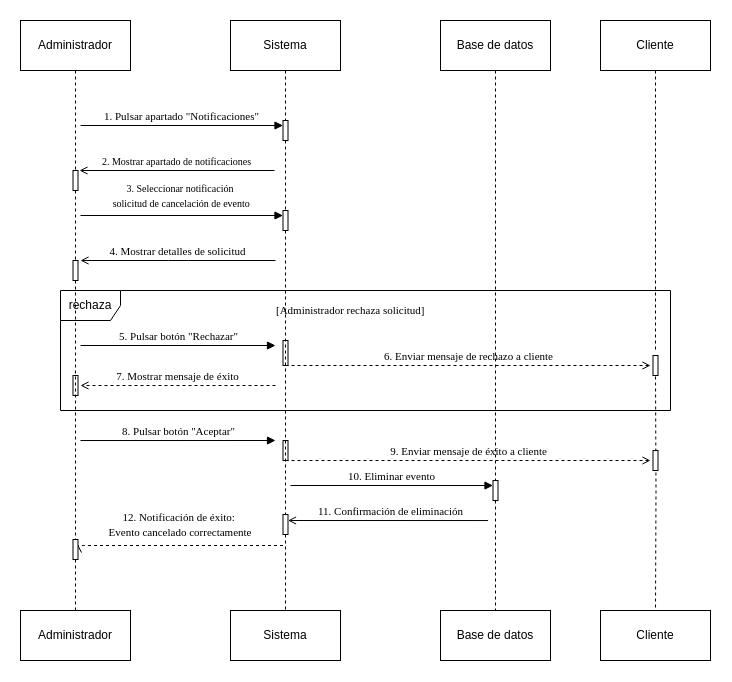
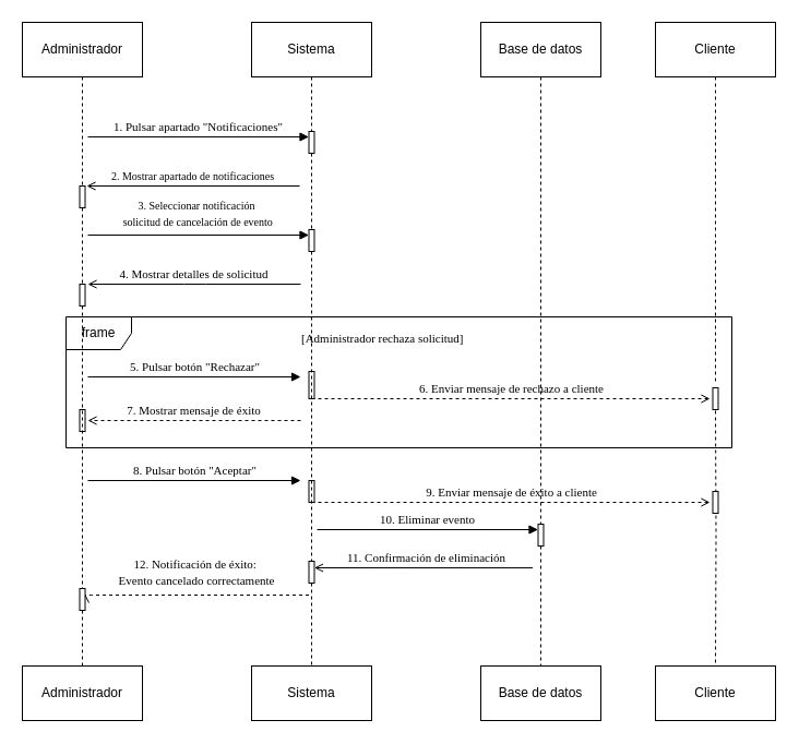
  <mxCell id="0" />
  <mxCell id="1" parent="0" />
  <mxCell id="2" style="edgeStyle=orthogonalEdgeStyle;rounded=0;orthogonalLoop=1;jettySize=auto;html=1;endArrow=none;startFill=0;dashed=1;" edge="1" parent="1" source="44" target="8"><mxGeometry relative="1" as="geometry" /></mxCell>
  <mxCell id="3" value="Administrador" style="html=1;whiteSpace=wrap;" vertex="1" parent="1"><mxGeometry x="20" y="20" width="110" height="50" as="geometry" /></mxCell>
  <mxCell id="4" style="edgeStyle=orthogonalEdgeStyle;rounded=0;orthogonalLoop=1;jettySize=auto;html=1;endArrow=none;startFill=0;dashed=1;" edge="1" parent="1" source="49" target="9"><mxGeometry relative="1" as="geometry" /></mxCell>
  <mxCell id="5" value="Sistema&lt;span style=&quot;color: rgba(0, 0, 0, 0); font-family: monospace; font-size: 0px; text-align: start; text-wrap-mode: nowrap;&quot;&gt;%3CmxGraphModel%3E%3Croot%3E%3CmxCell%20id%3D%220%22%2F%3E%3CmxCell%20id%3D%221%22%20parent%3D%220%22%2F%3E%3CmxCell%20id%3D%222%22%20value%3D%22Usuario%22%20style%3D%22html%3D1%3BwhiteSpace%3Dwrap%3B%22%20vertex%3D%221%22%20parent%3D%221%22%3E%3CmxGeometry%20x%3D%2270%22%20y%3D%2240%22%20width%3D%22110%22%20height%3D%2250%22%20as%3D%22geometry%22%2F%3E%3C%2FmxCell%3E%3C%2Froot%3E%3C%2FmxGraphModel%3E&lt;/span&gt;" style="html=1;whiteSpace=wrap;" vertex="1" parent="1"><mxGeometry x="230" y="20" width="110" height="50" as="geometry" /></mxCell>
  <mxCell id="6" style="edgeStyle=orthogonalEdgeStyle;rounded=0;orthogonalLoop=1;jettySize=auto;html=1;endArrow=none;startFill=0;dashed=1;" edge="1" parent="1" source="47" target="10"><mxGeometry relative="1" as="geometry" /></mxCell>
  <mxCell id="7" value="Base de datos" style="html=1;whiteSpace=wrap;" vertex="1" parent="1"><mxGeometry x="440" y="20" width="110" height="50" as="geometry" /></mxCell>
  <mxCell id="8" value="Administrador" style="html=1;whiteSpace=wrap;" vertex="1" parent="1"><mxGeometry x="20" y="610" width="110" height="50" as="geometry" /></mxCell>
  <mxCell id="9" value="Sistema&lt;span style=&quot;color: rgba(0, 0, 0, 0); font-family: monospace; font-size: 0px; text-align: start; text-wrap-mode: nowrap;&quot;&gt;%3CmxGraphModel%3E%3Croot%3E%3CmxCell%20id%3D%220%22%2F%3E%3CmxCell%20id%3D%221%22%20parent%3D%220%22%2F%3E%3CmxCell%20id%3D%222%22%20value%3D%22Usuario%22%20style%3D%22html%3D1%3BwhiteSpace%3Dwrap%3B%22%20vertex%3D%221%22%20parent%3D%221%22%3E%3CmxGeometry%20x%3D%2270%22%20y%3D%2240%22%20width%3D%22110%22%20height%3D%2250%22%20as%3D%22geometry%22%2F%3E%3C%2FmxCell%3E%3C%2Froot%3E%3C%2FmxGraphModel%3E&lt;/span&gt;" style="html=1;whiteSpace=wrap;" vertex="1" parent="1"><mxGeometry x="230" y="610" width="110" height="50" as="geometry" /></mxCell>
  <mxCell id="10" value="Base de datos" style="html=1;whiteSpace=wrap;" vertex="1" parent="1"><mxGeometry x="440" y="610" width="110" height="50" as="geometry" /></mxCell>
  <mxCell id="11" value="1. Pulsar apartado &quot;Notificaciones&quot;" style="html=1;verticalAlign=bottom;endArrow=block;labelBackgroundColor=none;fontFamily=Verdana;fontSize=11;elbow=vertical;entryX=0;entryY=0.25;entryDx=0;entryDy=0;" edge="1" parent="1" target="19"><mxGeometry x="0.002" relative="1" as="geometry"><mxPoint x="80" y="125" as="sourcePoint" /><mxPoint x="275" y="130" as="targetPoint" /><mxPoint as="offset" /></mxGeometry></mxCell>
  <mxCell id="12" value="2. Mostrar apartado de notificaciones" style="html=1;verticalAlign=bottom;endArrow=open;labelBackgroundColor=none;fontFamily=Verdana;fontSize=10;edgeStyle=elbowEdgeStyle;elbow=vertical;" edge="1" parent="1"><mxGeometry relative="1" as="geometry"><mxPoint x="274" y="170" as="sourcePoint" /><mxPoint x="79" y="170" as="targetPoint" /></mxGeometry></mxCell>
  <mxCell id="13" value="" style="html=1;verticalAlign=bottom;endArrow=block;labelBackgroundColor=none;fontFamily=Verdana;fontSize=10;elbow=vertical;entryX=0;entryY=0.25;entryDx=0;entryDy=0;" edge="1" parent="1" target="23"><mxGeometry x="0.002" relative="1" as="geometry"><mxPoint x="80" y="215" as="sourcePoint" /><mxPoint x="274" y="220" as="targetPoint" /><mxPoint as="offset" /></mxGeometry></mxCell>
  <mxCell id="14" value="4. Mostrar detalles de solicitud" style="html=1;verticalAlign=bottom;endArrow=open;labelBackgroundColor=none;fontFamily=Verdana;fontSize=11;edgeStyle=elbowEdgeStyle;elbow=horizontal;" edge="1" parent="1"><mxGeometry x="0.001" relative="1" as="geometry"><mxPoint x="275" y="260" as="sourcePoint" /><mxPoint x="80" y="260" as="targetPoint" /><mxPoint as="offset" /></mxGeometry></mxCell>
  <mxCell id="15" value="[Administrador rechaza solicitud]" style="text;html=1;strokeColor=none;fillColor=none;align=left;verticalAlign=middle;whiteSpace=wrap;rounded=0;fontFamily=Verdana;fontSize=11;fontStyle=0;" vertex="1" parent="1"><mxGeometry x="274" y="300" width="186" height="20" as="geometry" /></mxCell>
  <mxCell id="16" value="Cliente" style="html=1;whiteSpace=wrap;" vertex="1" parent="1"><mxGeometry x="600" y="610" width="110" height="50" as="geometry" /></mxCell>
  <mxCell id="17" value="Cliente" style="html=1;whiteSpace=wrap;" vertex="1" parent="1"><mxGeometry x="600" y="20" width="110" height="50" as="geometry" /></mxCell>
  <mxCell id="18" value="" style="edgeStyle=orthogonalEdgeStyle;rounded=0;orthogonalLoop=1;jettySize=auto;html=1;endArrow=none;startFill=0;dashed=1;" edge="1" parent="1" source="5" target="19"><mxGeometry relative="1" as="geometry"><mxPoint x="285" y="70" as="sourcePoint" /><mxPoint x="285" y="810" as="targetPoint" /></mxGeometry></mxCell>
  <mxCell id="19" value="" style="rounded=0;whiteSpace=wrap;html=1;" vertex="1" parent="1"><mxGeometry x="282.5" y="120" width="5" height="20" as="geometry" /></mxCell>
  <mxCell id="20" value="" style="edgeStyle=orthogonalEdgeStyle;rounded=0;orthogonalLoop=1;jettySize=auto;html=1;endArrow=none;startFill=0;dashed=1;" edge="1" parent="1" source="3" target="21"><mxGeometry relative="1" as="geometry"><mxPoint x="75" y="70" as="sourcePoint" /><mxPoint x="75" y="810" as="targetPoint" /></mxGeometry></mxCell>
  <mxCell id="21" value="" style="rounded=0;whiteSpace=wrap;html=1;" vertex="1" parent="1"><mxGeometry x="72.5" y="170" width="5" height="20" as="geometry" /></mxCell>
  <mxCell id="22" value="" style="edgeStyle=orthogonalEdgeStyle;rounded=0;orthogonalLoop=1;jettySize=auto;html=1;endArrow=none;startFill=0;dashed=1;" edge="1" parent="1" source="19" target="23"><mxGeometry relative="1" as="geometry"><mxPoint x="285" y="170" as="sourcePoint" /><mxPoint x="285" y="810" as="targetPoint" /></mxGeometry></mxCell>
  <mxCell id="23" value="" style="rounded=0;whiteSpace=wrap;html=1;" vertex="1" parent="1"><mxGeometry x="282.5" y="210" width="5" height="20" as="geometry" /></mxCell>
  <mxCell id="24" value="" style="edgeStyle=orthogonalEdgeStyle;rounded=0;orthogonalLoop=1;jettySize=auto;html=1;endArrow=none;startFill=0;dashed=1;" edge="1" parent="1" source="21" target="25"><mxGeometry relative="1" as="geometry"><mxPoint x="75" y="240" as="sourcePoint" /><mxPoint x="75" y="810" as="targetPoint" /></mxGeometry></mxCell>
  <mxCell id="25" value="" style="rounded=0;whiteSpace=wrap;html=1;" vertex="1" parent="1"><mxGeometry x="72.5" y="260" width="5" height="20" as="geometry" /></mxCell>
  <mxCell id="26" value="" style="edgeStyle=orthogonalEdgeStyle;rounded=0;orthogonalLoop=1;jettySize=auto;html=1;dashed=1;endArrow=none;startFill=0;" edge="1" parent="1" source="17"><mxGeometry relative="1" as="geometry"><mxPoint x="665" y="70" as="sourcePoint" /><mxPoint x="655" y="350" as="targetPoint" /></mxGeometry></mxCell>
  <mxCell id="27" value="" style="edgeStyle=orthogonalEdgeStyle;rounded=0;orthogonalLoop=1;jettySize=auto;html=1;dashed=1;endArrow=none;startFill=0;entryX=0.5;entryY=0;entryDx=0;entryDy=0;" edge="1" parent="1" target="16"><mxGeometry relative="1" as="geometry"><mxPoint x="655" y="370" as="sourcePoint" /><mxPoint x="655.034" y="540" as="targetPoint" /></mxGeometry></mxCell>
  <mxCell id="28" value="&lt;span style=&quot;font-family: Verdana; font-size: 10px; text-wrap-mode: nowrap;&quot;&gt;3. Seleccionar notificación&lt;/span&gt;&lt;div&gt;&lt;span style=&quot;font-family: Verdana; font-size: 10px; text-wrap-mode: nowrap;&quot;&gt;&amp;nbsp;solicitud de cancelación de evento&lt;/span&gt;&lt;/div&gt;" style="text;html=1;align=center;verticalAlign=middle;whiteSpace=wrap;rounded=0;" vertex="1" parent="1"><mxGeometry x="150" y="180" width="60" height="30" as="geometry" /></mxCell>
  <mxCell id="29" value="8. Pulsar botón &quot;Aceptar&quot;" style="html=1;verticalAlign=bottom;endArrow=block;labelBackgroundColor=none;fontFamily=Verdana;fontSize=11;edgeStyle=elbowEdgeStyle;elbow=vertical;" edge="1" parent="1"><mxGeometry relative="1" as="geometry"><mxPoint x="80" y="440.03" as="sourcePoint" /><mxPoint x="275" y="440.03" as="targetPoint" /></mxGeometry></mxCell>
  <mxCell id="30" value="9. Enviar mensaje de éxito a cliente" style="html=1;verticalAlign=bottom;endArrow=open;dashed=1;labelBackgroundColor=none;fontFamily=Verdana;fontSize=11;edgeStyle=elbowEdgeStyle;elbow=vertical;" edge="1" parent="1"><mxGeometry relative="1" as="geometry"><mxPoint x="285" y="460.03" as="sourcePoint" /><mxPoint x="650" y="460.03" as="targetPoint" /></mxGeometry></mxCell>
  <mxCell id="31" value="10. Eliminar evento" style="html=1;verticalAlign=bottom;endArrow=block;labelBackgroundColor=none;fontFamily=Verdana;fontSize=11;elbow=vertical;entryX=0;entryY=0.25;entryDx=0;entryDy=0;" edge="1" parent="1" target="47"><mxGeometry relative="1" as="geometry"><mxPoint x="290" y="485" as="sourcePoint" /><mxPoint x="487.5" y="489.81" as="targetPoint" /></mxGeometry></mxCell>
  <mxCell id="32" value="11. Confirmación de eliminación" style="html=1;verticalAlign=bottom;endArrow=open;labelBackgroundColor=none;fontFamily=Verdana;fontSize=11;edgeStyle=elbowEdgeStyle;elbow=vertical;" edge="1" parent="1"><mxGeometry x="-0.025" relative="1" as="geometry"><mxPoint x="487.5" y="520.06" as="sourcePoint" /><mxPoint x="287.5" y="520.06" as="targetPoint" /><mxPoint as="offset" /></mxGeometry></mxCell>
  <mxCell id="33" value="" style="rounded=0;whiteSpace=wrap;html=1;" vertex="1" parent="1"><mxGeometry x="282.5" y="440.03" width="5" height="20" as="geometry" /></mxCell>
  <mxCell id="34" value="" style="rounded=0;whiteSpace=wrap;html=1;" vertex="1" parent="1"><mxGeometry x="652.5" y="450.03" width="5" height="20" as="geometry" /></mxCell>
  <mxCell id="35" value="5. Pulsar botón &quot;Rechazar&quot;" style="html=1;verticalAlign=bottom;endArrow=block;labelBackgroundColor=none;fontFamily=Verdana;fontSize=11;edgeStyle=elbowEdgeStyle;elbow=vertical;" edge="1" parent="1"><mxGeometry x="0.002" relative="1" as="geometry"><mxPoint x="80" y="345" as="sourcePoint" /><mxPoint x="275" y="345" as="targetPoint" /><mxPoint as="offset" /></mxGeometry></mxCell>
  <mxCell id="36" value="6. Enviar mensaje de rechazo a cliente" style="html=1;verticalAlign=bottom;endArrow=open;dashed=1;labelBackgroundColor=none;fontFamily=Verdana;fontSize=11;edgeStyle=elbowEdgeStyle;elbow=vertical;" edge="1" parent="1"><mxGeometry relative="1" as="geometry"><mxPoint x="285" y="365" as="sourcePoint" /><mxPoint x="650" y="365" as="targetPoint" /></mxGeometry></mxCell>
  <mxCell id="37" value="7. Mostrar mensaje de éxito" style="html=1;verticalAlign=bottom;endArrow=open;dashed=1;labelBackgroundColor=none;fontFamily=Verdana;fontSize=11;edgeStyle=elbowEdgeStyle;elbow=vertical;" edge="1" parent="1"><mxGeometry relative="1" as="geometry"><mxPoint x="275" y="385" as="sourcePoint" /><mxPoint x="80" y="385" as="targetPoint" /></mxGeometry></mxCell>
  <mxCell id="38" value="" style="rounded=0;whiteSpace=wrap;html=1;" vertex="1" parent="1"><mxGeometry x="282.5" y="340" width="5" height="25" as="geometry" /></mxCell>
  <mxCell id="39" value="" style="rounded=0;whiteSpace=wrap;html=1;" vertex="1" parent="1"><mxGeometry x="652.5" y="355" width="5" height="20" as="geometry" /></mxCell>
  <mxCell id="40" value="" style="rounded=0;whiteSpace=wrap;html=1;" vertex="1" parent="1"><mxGeometry x="72.5" y="375" width="5" height="20" as="geometry" /></mxCell>
- <mxCell id="41" value="rechaza" style="shape=umlFrame;whiteSpace=wrap;html=1;pointerEvents=0;" vertex="1" parent="1"><mxGeometry x="60" y="290" width="610" height="120" as="geometry" /></mxCell>
+ <mxCell id="41" value="frame" style="shape=umlFrame;whiteSpace=wrap;html=1;pointerEvents=0;" vertex="1" parent="1"><mxGeometry x="60" y="290" width="610" height="120" as="geometry" /></mxCell>
  <mxCell id="42" value="" style="html=1;verticalAlign=bottom;endArrow=open;labelBackgroundColor=none;fontFamily=Verdana;fontSize=11;edgeStyle=elbowEdgeStyle;elbow=vertical;dashed=1;entryX=1;entryY=0.25;entryDx=0;entryDy=0;" edge="1" parent="1" target="44"><mxGeometry x="-0.075" relative="1" as="geometry"><mxPoint x="282.5" y="545" as="sourcePoint" /><mxPoint x="82.5" y="545" as="targetPoint" /><mxPoint as="offset" /></mxGeometry></mxCell>
  <mxCell id="43" value="" style="edgeStyle=orthogonalEdgeStyle;rounded=0;orthogonalLoop=1;jettySize=auto;html=1;endArrow=none;startFill=0;dashed=1;" edge="1" parent="1" source="25" target="44"><mxGeometry relative="1" as="geometry"><mxPoint x="75" y="280" as="sourcePoint" /><mxPoint x="75" y="670" as="targetPoint" /></mxGeometry></mxCell>
  <mxCell id="44" value="" style="rounded=0;whiteSpace=wrap;html=1;" vertex="1" parent="1"><mxGeometry x="72.5" y="539" width="5" height="20" as="geometry" /></mxCell>
  <mxCell id="45" value="&lt;span style=&quot;font-family: Verdana; font-size: 11px; text-wrap-mode: nowrap;&quot;&gt;12. Notificación de éxito:&amp;nbsp;&lt;/span&gt;&lt;div&gt;&lt;span style=&quot;font-family: Verdana; font-size: 11px; text-wrap-mode: nowrap;&quot;&gt;Evento cancelado correctamente&lt;/span&gt;&lt;/div&gt;" style="text;html=1;align=center;verticalAlign=middle;whiteSpace=wrap;rounded=0;" vertex="1" parent="1"><mxGeometry x="150" y="509" width="60" height="30" as="geometry" /></mxCell>
  <mxCell id="46" value="" style="edgeStyle=orthogonalEdgeStyle;rounded=0;orthogonalLoop=1;jettySize=auto;html=1;endArrow=none;startFill=0;dashed=1;" edge="1" parent="1" source="7" target="47"><mxGeometry relative="1" as="geometry"><mxPoint x="495" y="70" as="sourcePoint" /><mxPoint x="495" y="670" as="targetPoint" /></mxGeometry></mxCell>
  <mxCell id="47" value="" style="rounded=0;whiteSpace=wrap;html=1;" vertex="1" parent="1"><mxGeometry x="492.5" y="480.03" width="5" height="20" as="geometry" /></mxCell>
  <mxCell id="48" value="" style="edgeStyle=orthogonalEdgeStyle;rounded=0;orthogonalLoop=1;jettySize=auto;html=1;endArrow=none;startFill=0;dashed=1;" edge="1" parent="1" source="23" target="49"><mxGeometry relative="1" as="geometry"><mxPoint x="285" y="230" as="sourcePoint" /><mxPoint x="285" y="670" as="targetPoint" /></mxGeometry></mxCell>
  <mxCell id="49" value="" style="rounded=0;whiteSpace=wrap;html=1;" vertex="1" parent="1"><mxGeometry x="282.5" y="514" width="5" height="20" as="geometry" /></mxCell>
